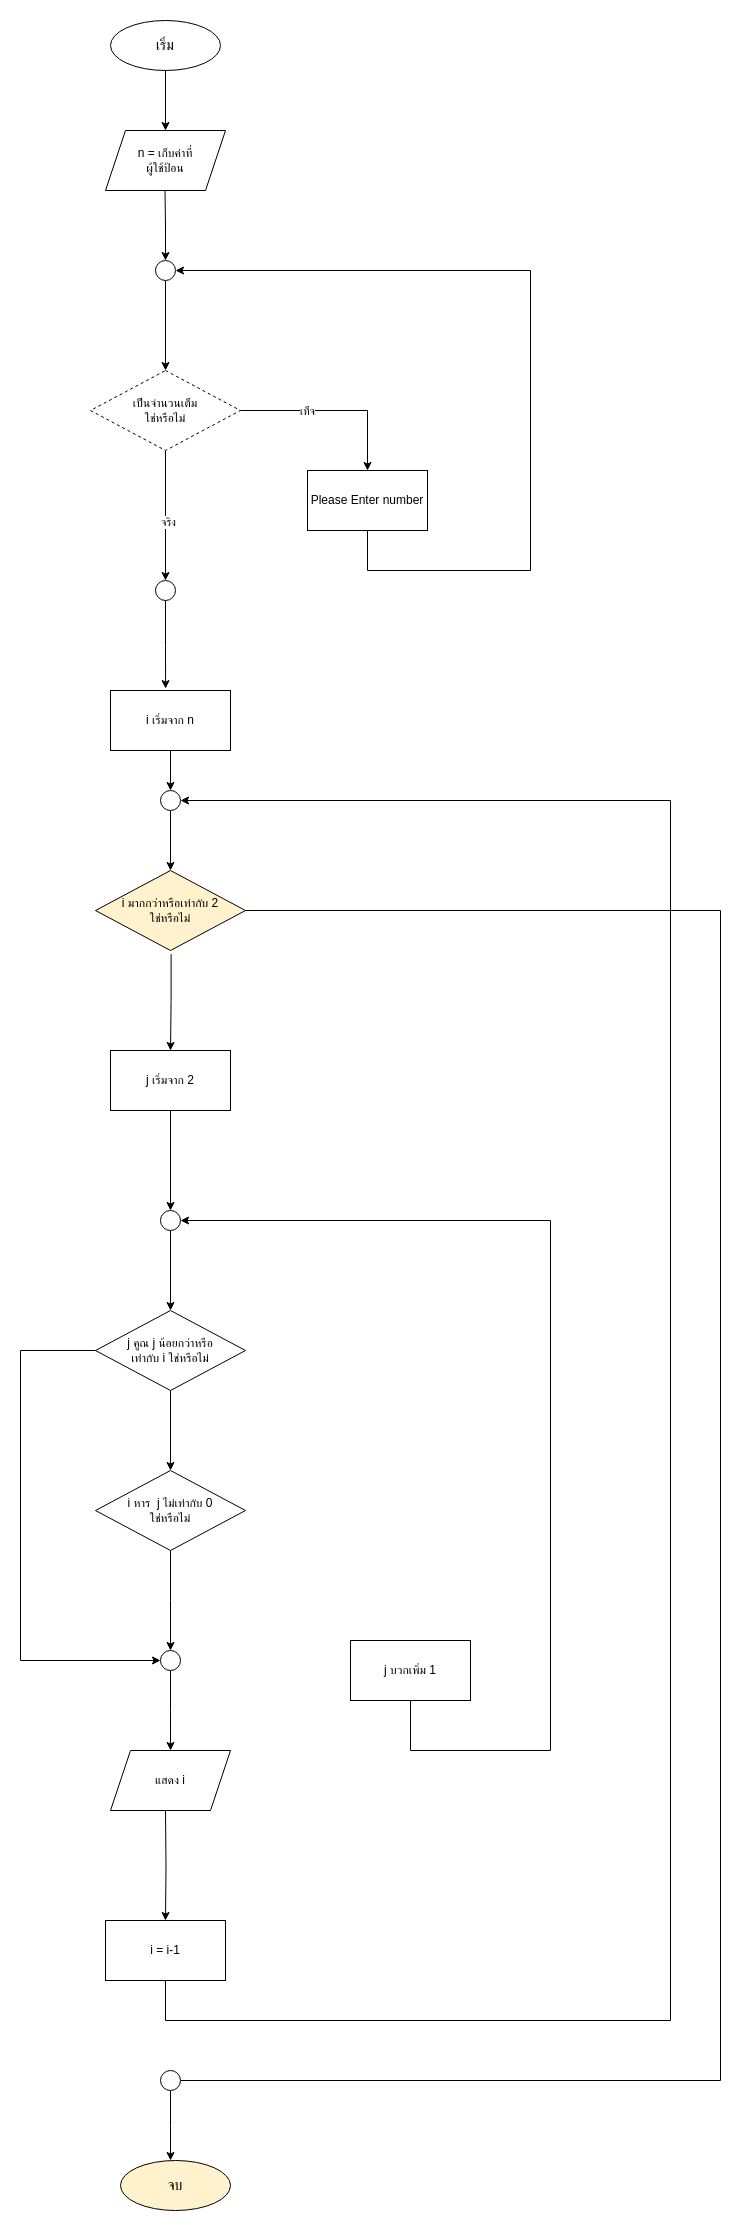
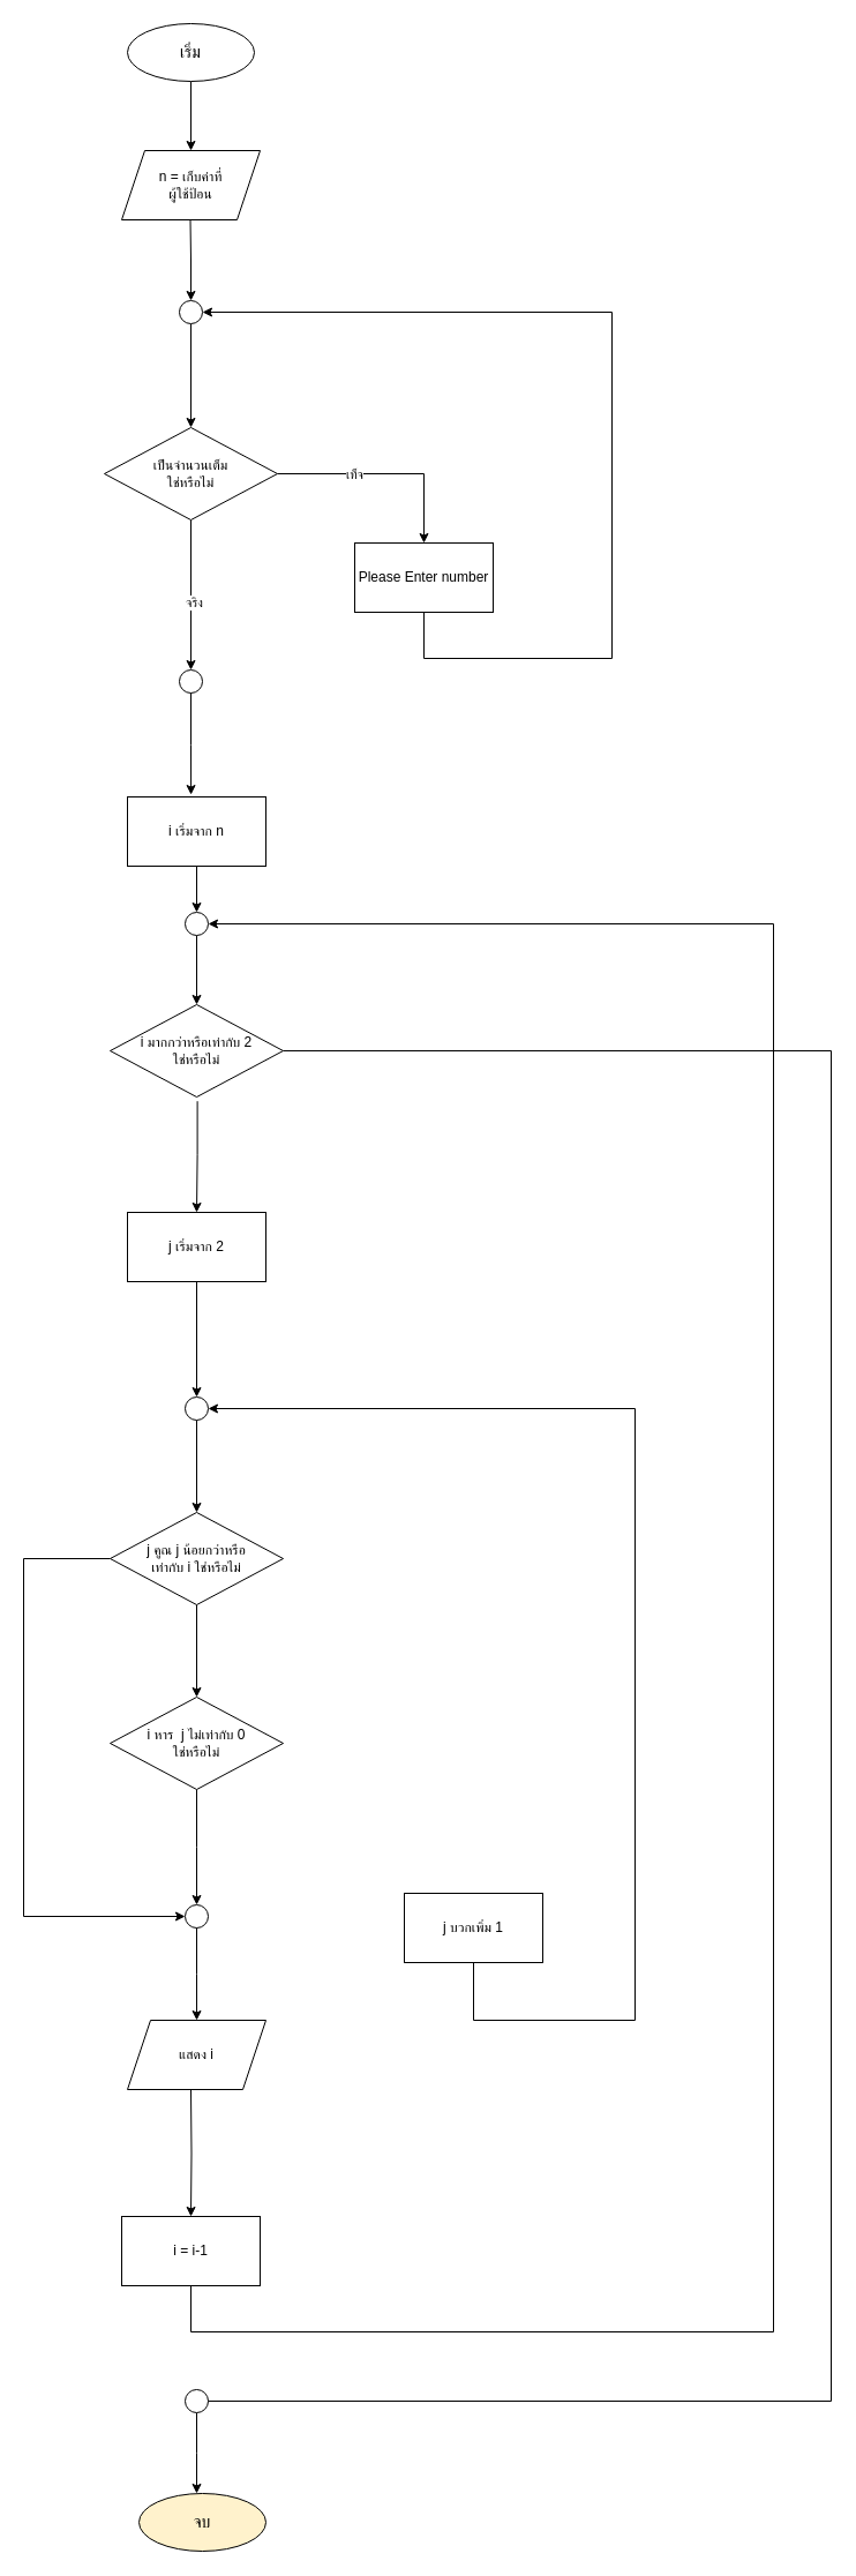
  <mxCell id="0" />
  <mxCell id="1" parent="0" />
  <mxCell id="2" style="edgeStyle=orthogonalEdgeStyle;rounded=0;orthogonalLoop=1;jettySize=auto;html=1;entryX=0.5;entryY=0;entryDx=0;entryDy=0;" parent="1" source="3" target="4" edge="1"><mxGeometry relative="1" as="geometry" /></mxCell>
  <mxCell id="3" value="&lt;font style=&quot;font-size: 14px;&quot;&gt;เริ่ม&lt;/font&gt;" style="ellipse;whiteSpace=wrap;html=1;" parent="1" vertex="1"><mxGeometry x="110" y="20" width="110" height="50" as="geometry" /></mxCell>
  <mxCell id="4" value="n = เก็บค่าที่&lt;div&gt;ผู้ใช้ป้อน&lt;/div&gt;" style="shape=parallelogram;perimeter=parallelogramPerimeter;whiteSpace=wrap;html=1;fixedSize=1;" parent="1" vertex="1"><mxGeometry x="105" y="130" width="120" height="60" as="geometry" /></mxCell>
  <mxCell id="5" style="edgeStyle=orthogonalEdgeStyle;rounded=0;orthogonalLoop=1;jettySize=auto;html=1;entryX=0.5;entryY=0;entryDx=0;entryDy=0;" edge="1" parent="1"><mxGeometry relative="1" as="geometry"><mxPoint x="164.5" y="190" as="sourcePoint" /><mxPoint x="165" y="260" as="targetPoint" /></mxGeometry></mxCell>
  <mxCell id="6" style="edgeStyle=orthogonalEdgeStyle;rounded=0;orthogonalLoop=1;jettySize=auto;html=1;entryX=0.5;entryY=0;entryDx=0;entryDy=0;" edge="1" parent="1" source="10" target="12"><mxGeometry relative="1" as="geometry" /></mxCell>
  <mxCell id="7" value="เท็จ" style="edgeLabel;html=1;align=center;verticalAlign=middle;resizable=0;points=[];" vertex="1" connectable="0" parent="6"><mxGeometry x="-0.292" relative="1" as="geometry"><mxPoint as="offset" /></mxGeometry></mxCell>
  <mxCell id="8" style="edgeStyle=orthogonalEdgeStyle;rounded=0;orthogonalLoop=1;jettySize=auto;html=1;entryX=0.5;entryY=0;entryDx=0;entryDy=0;" edge="1" parent="1" source="10" target="15"><mxGeometry relative="1" as="geometry" /></mxCell>
  <mxCell id="9" value="จริง" style="edgeLabel;html=1;align=center;verticalAlign=middle;resizable=0;points=[];" vertex="1" connectable="0" parent="8"><mxGeometry x="0.088" y="2" relative="1" as="geometry"><mxPoint as="offset" /></mxGeometry></mxCell>
- <mxCell id="10" value="&lt;div&gt;&lt;span style=&quot;background-color: transparent; color: light-dark(rgb(0, 0, 0), rgb(255, 255, 255));&quot;&gt;เป็นจำนวนเต็ม&lt;/span&gt;&lt;/div&gt;&lt;div&gt;&lt;span style=&quot;background-color: transparent; color: light-dark(rgb(0, 0, 0), rgb(255, 255, 255));&quot;&gt;ใช่หรือไม่&lt;/span&gt;&lt;/div&gt;" style="rhombus;whiteSpace=wrap;html=1;dashed=1;" vertex="1" parent="1"><mxGeometry x="90" y="370" width="150" height="80" as="geometry" /></mxCell>
+ <mxCell id="10" value="&lt;div&gt;&lt;span style=&quot;background-color: transparent; color: light-dark(rgb(0, 0, 0), rgb(255, 255, 255));&quot;&gt;เป็นจำนวนเต็ม&lt;/span&gt;&lt;/div&gt;&lt;div&gt;&lt;span style=&quot;background-color: transparent; color: light-dark(rgb(0, 0, 0), rgb(255, 255, 255));&quot;&gt;ใช่หรือไม่&lt;/span&gt;&lt;/div&gt;" style="rhombus;whiteSpace=wrap;html=1;" vertex="1" parent="1"><mxGeometry x="90" y="370" width="150" height="80" as="geometry" /></mxCell>
  <mxCell id="11" style="edgeStyle=orthogonalEdgeStyle;rounded=0;orthogonalLoop=1;jettySize=auto;html=1;entryX=1;entryY=0.5;entryDx=0;entryDy=0;exitX=0.5;exitY=1;exitDx=0;exitDy=0;" edge="1" parent="1" source="12" target="18"><mxGeometry relative="1" as="geometry"><mxPoint x="470" y="370" as="targetPoint" /><Array as="points"><mxPoint x="367" y="570" /><mxPoint x="530" y="570" /><mxPoint x="530" y="270" /></Array></mxGeometry></mxCell>
  <mxCell id="12" value="Please Enter number" style="rounded=0;whiteSpace=wrap;html=1;" vertex="1" parent="1"><mxGeometry x="307" y="470" width="120" height="60" as="geometry" /></mxCell>
  <mxCell id="13" style="edgeStyle=orthogonalEdgeStyle;rounded=0;orthogonalLoop=1;jettySize=auto;html=1;entryX=0.5;entryY=0;entryDx=0;entryDy=0;" edge="1" parent="1" source="14" target="43"><mxGeometry relative="1" as="geometry" /></mxCell>
  <mxCell id="14" value="i เริ่มจาก n" style="rounded=0;whiteSpace=wrap;html=1;" vertex="1" parent="1"><mxGeometry x="110" y="690" width="120" height="60" as="geometry" /></mxCell>
  <mxCell id="15" value="" style="ellipse;whiteSpace=wrap;html=1;" vertex="1" parent="1"><mxGeometry x="155" y="580" width="20" height="20" as="geometry" /></mxCell>
  <mxCell id="16" style="edgeStyle=orthogonalEdgeStyle;rounded=0;orthogonalLoop=1;jettySize=auto;html=1;entryX=0.459;entryY=-0.032;entryDx=0;entryDy=0;entryPerimeter=0;" edge="1" parent="1" source="15" target="14"><mxGeometry relative="1" as="geometry" /></mxCell>
  <mxCell id="17" style="edgeStyle=orthogonalEdgeStyle;rounded=0;orthogonalLoop=1;jettySize=auto;html=1;entryX=0.5;entryY=0;entryDx=0;entryDy=0;" edge="1" parent="1" source="18" target="10"><mxGeometry relative="1" as="geometry" /></mxCell>
  <mxCell id="18" value="" style="ellipse;whiteSpace=wrap;html=1;" vertex="1" parent="1"><mxGeometry x="155" y="260" width="20" height="20" as="geometry" /></mxCell>
  <mxCell id="19" style="edgeStyle=orthogonalEdgeStyle;rounded=0;orthogonalLoop=1;jettySize=auto;html=1;entryX=0.5;entryY=0;entryDx=0;entryDy=0;exitX=0.504;exitY=1.046;exitDx=0;exitDy=0;exitPerimeter=0;" edge="1" parent="1" source="21" target="22"><mxGeometry relative="1" as="geometry"><mxPoint x="170" y="1000" as="sourcePoint" /></mxGeometry></mxCell>
  <mxCell id="20" style="edgeStyle=orthogonalEdgeStyle;rounded=0;orthogonalLoop=1;jettySize=auto;html=1;entryX=0;entryY=0.5;entryDx=0;entryDy=0;" edge="1" parent="1" source="21" target="31"><mxGeometry relative="1" as="geometry"><Array as="points"><mxPoint x="720" y="910" /><mxPoint x="720" y="2080" /></Array></mxGeometry></mxCell>
- <mxCell id="21" value="i มากกว่าหรือเท่ากับ 2&lt;div&gt;ใช่หรือไม่&lt;/div&gt;" style="rhombus;whiteSpace=wrap;html=1;fillColor=#fff2cc;" vertex="1" parent="1"><mxGeometry x="95" y="870" width="150" height="80" as="geometry" /></mxCell>
+ <mxCell id="21" value="i มากกว่าหรือเท่ากับ 2&lt;div&gt;ใช่หรือไม่&lt;/div&gt;" style="rhombus;whiteSpace=wrap;html=1;" vertex="1" parent="1"><mxGeometry x="95" y="870" width="150" height="80" as="geometry" /></mxCell>
  <mxCell id="22" value="j เริ่ม&lt;span style=&quot;color: rgba(0, 0, 0, 0); font-family: monospace; font-size: 0px; text-align: start; text-wrap-mode: nowrap;&quot;&gt;%3CmxGraphModel%3E%3Croot%3E%3CmxCell%20id%3D%220%22%2F%3E%3CmxCell%20id%3D%221%22%20parent%3D%220%22%2F%3E%3CmxCell%20id%3D%222%22%20value%3D%22i%20%E0%B8%A5%E0%B8%94%E0%B8%A5%E0%B8%87%E0%B8%97%E0%B8%B5%E0%B8%A5%E0%B8%B0%201%22%20style%3D%22rounded%3D0%3BwhiteSpace%3Dwrap%3Bhtml%3D1%3B%22%20vertex%3D%221%22%20parent%3D%221%22%3E%3CmxGeometry%20x%3D%22505%22%20y%3D%22720%22%20width%3D%22120%22%20height%3D%2260%22%20as%3D%22geometry%22%2F%3E%3C%2FmxCell%3E%3C%2Froot%3E%3C%2FmxGraphModel%3E&lt;/span&gt;จาก 2" style="rounded=0;whiteSpace=wrap;html=1;" vertex="1" parent="1"><mxGeometry x="110" y="1050" width="120" height="60" as="geometry" /></mxCell>
  <mxCell id="23" style="edgeStyle=orthogonalEdgeStyle;rounded=0;orthogonalLoop=1;jettySize=auto;html=1;entryX=0.5;entryY=0;entryDx=0;entryDy=0;" edge="1" parent="1" source="25" target="27"><mxGeometry relative="1" as="geometry" /></mxCell>
  <mxCell id="24" style="edgeStyle=orthogonalEdgeStyle;rounded=0;orthogonalLoop=1;jettySize=auto;html=1;exitX=0;exitY=0.5;exitDx=0;exitDy=0;entryX=0;entryY=0.5;entryDx=0;entryDy=0;" edge="1" parent="1" source="25" target="38"><mxGeometry relative="1" as="geometry"><mxPoint x="140" y="1620" as="targetPoint" /><Array as="points"><mxPoint x="20" y="1350" /><mxPoint x="20" y="1660" /></Array></mxGeometry></mxCell>
  <mxCell id="25" value="j คูณ j น้อยกว่าหรือ&lt;div&gt;เท่ากับ i ใช่หรือไม่&lt;/div&gt;" style="rhombus;whiteSpace=wrap;html=1;" vertex="1" parent="1"><mxGeometry x="95" y="1310" width="150" height="80" as="geometry" /></mxCell>
  <mxCell id="26" style="edgeStyle=orthogonalEdgeStyle;rounded=0;orthogonalLoop=1;jettySize=auto;html=1;" edge="1" parent="1" source="27"><mxGeometry relative="1" as="geometry"><mxPoint x="170" y="1650" as="targetPoint" /></mxGeometry></mxCell>
  <mxCell id="27" value="i หาร&amp;nbsp; j&amp;nbsp;&lt;span style=&quot;background-color: transparent; color: light-dark(rgb(0, 0, 0), rgb(255, 255, 255));&quot;&gt;ไม่เท่ากับ&amp;nbsp;&lt;/span&gt;&lt;span style=&quot;background-color: transparent; color: light-dark(rgb(0, 0, 0), rgb(255, 255, 255));&quot;&gt;0&lt;/span&gt;&lt;div&gt;&lt;span style=&quot;background-color: transparent; color: light-dark(rgb(0, 0, 0), rgb(255, 255, 255));&quot;&gt;ใช่หรือไม่&lt;/span&gt;&lt;/div&gt;" style="rhombus;whiteSpace=wrap;html=1;" vertex="1" parent="1"><mxGeometry x="95" y="1470" width="150" height="80" as="geometry" /></mxCell>
  <mxCell id="28" style="edgeStyle=orthogonalEdgeStyle;rounded=0;orthogonalLoop=1;jettySize=auto;html=1;entryX=0.5;entryY=0;entryDx=0;entryDy=0;" edge="1" parent="1" source="29" target="25"><mxGeometry relative="1" as="geometry" /></mxCell>
  <mxCell id="29" value="" style="ellipse;whiteSpace=wrap;html=1;" vertex="1" parent="1"><mxGeometry x="160" y="1210" width="20" height="20" as="geometry" /></mxCell>
  <mxCell id="30" style="edgeStyle=orthogonalEdgeStyle;rounded=0;orthogonalLoop=1;jettySize=auto;html=1;" edge="1" parent="1" source="31"><mxGeometry relative="1" as="geometry"><mxPoint x="170" y="2160" as="targetPoint" /></mxGeometry></mxCell>
  <mxCell id="31" value="" style="ellipse;whiteSpace=wrap;html=1;" vertex="1" parent="1"><mxGeometry x="160" y="2070" width="20" height="20" as="geometry" /></mxCell>
  <mxCell id="32" value="&lt;font style=&quot;font-size: 14px;&quot;&gt;จบ&lt;/font&gt;" style="ellipse;whiteSpace=wrap;html=1;fillColor=#fff2cc;" vertex="1" parent="1"><mxGeometry x="120" y="2160" width="110" height="50" as="geometry" /></mxCell>
  <mxCell id="33" style="edgeStyle=orthogonalEdgeStyle;rounded=0;orthogonalLoop=1;jettySize=auto;html=1;entryX=1;entryY=0.5;entryDx=0;entryDy=0;exitX=0.5;exitY=1;exitDx=0;exitDy=0;" edge="1" parent="1" source="34" target="29"><mxGeometry relative="1" as="geometry"><Array as="points"><mxPoint x="410" y="1750" /><mxPoint x="550" y="1750" /><mxPoint x="550" y="1220" /></Array></mxGeometry></mxCell>
  <mxCell id="34" value="j บวกเพิ่ม 1" style="rounded=0;whiteSpace=wrap;html=1;" vertex="1" parent="1"><mxGeometry x="350" y="1640" width="120" height="60" as="geometry" /></mxCell>
  <mxCell id="35" style="edgeStyle=orthogonalEdgeStyle;rounded=0;orthogonalLoop=1;jettySize=auto;html=1;" edge="1" parent="1" target="37"><mxGeometry relative="1" as="geometry"><mxPoint x="165" y="1810" as="sourcePoint" /></mxGeometry></mxCell>
  <mxCell id="36" style="edgeStyle=orthogonalEdgeStyle;rounded=0;orthogonalLoop=1;jettySize=auto;html=1;entryX=1;entryY=0.5;entryDx=0;entryDy=0;exitX=0.5;exitY=1;exitDx=0;exitDy=0;" edge="1" parent="1" source="37" target="43"><mxGeometry relative="1" as="geometry"><Array as="points"><mxPoint x="165" y="2020" /><mxPoint x="670" y="2020" /><mxPoint x="670" y="800" /></Array></mxGeometry></mxCell>
  <mxCell id="37" value="i = i-1" style="rounded=0;whiteSpace=wrap;html=1;" vertex="1" parent="1"><mxGeometry x="105" y="1920" width="120" height="60" as="geometry" /></mxCell>
  <mxCell id="38" value="" style="ellipse;whiteSpace=wrap;html=1;" vertex="1" parent="1"><mxGeometry x="160" y="1650" width="20" height="20" as="geometry" /></mxCell>
  <mxCell id="39" style="edgeStyle=orthogonalEdgeStyle;rounded=0;orthogonalLoop=1;jettySize=auto;html=1;entryX=0.542;entryY=0;entryDx=0;entryDy=0;entryPerimeter=0;" edge="1" parent="1" source="38"><mxGeometry relative="1" as="geometry"><mxPoint x="170.04" y="1750" as="targetPoint" /></mxGeometry></mxCell>
  <mxCell id="40" style="edgeStyle=orthogonalEdgeStyle;rounded=0;orthogonalLoop=1;jettySize=auto;html=1;exitX=0.5;exitY=1;exitDx=0;exitDy=0;entryX=0.5;entryY=0;entryDx=0;entryDy=0;" edge="1" parent="1" source="22" target="29"><mxGeometry relative="1" as="geometry" /></mxCell>
  <mxCell id="41" value="แสดง i" style="shape=parallelogram;perimeter=parallelogramPerimeter;whiteSpace=wrap;html=1;fixedSize=1;" vertex="1" parent="1"><mxGeometry x="110" y="1750" width="120" height="60" as="geometry" /></mxCell>
  <mxCell id="42" style="edgeStyle=orthogonalEdgeStyle;rounded=0;orthogonalLoop=1;jettySize=auto;html=1;entryX=0.5;entryY=0;entryDx=0;entryDy=0;" edge="1" parent="1" source="43" target="21"><mxGeometry relative="1" as="geometry" /></mxCell>
  <mxCell id="43" value="" style="ellipse;whiteSpace=wrap;html=1;" vertex="1" parent="1"><mxGeometry x="160" y="790" width="20" height="20" as="geometry" /></mxCell>
